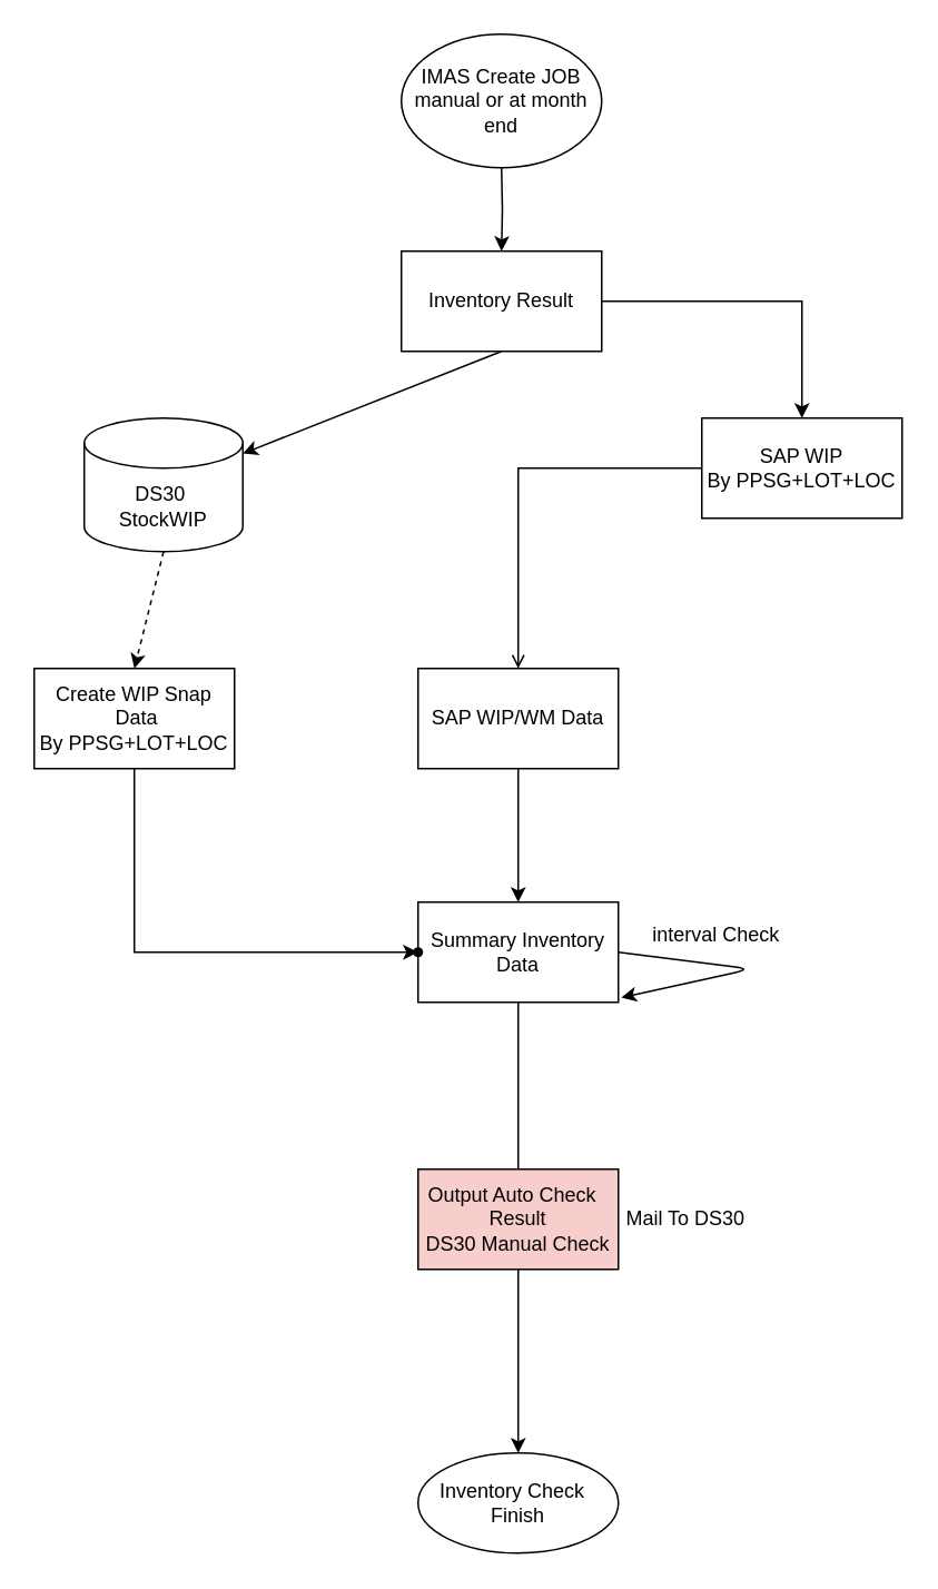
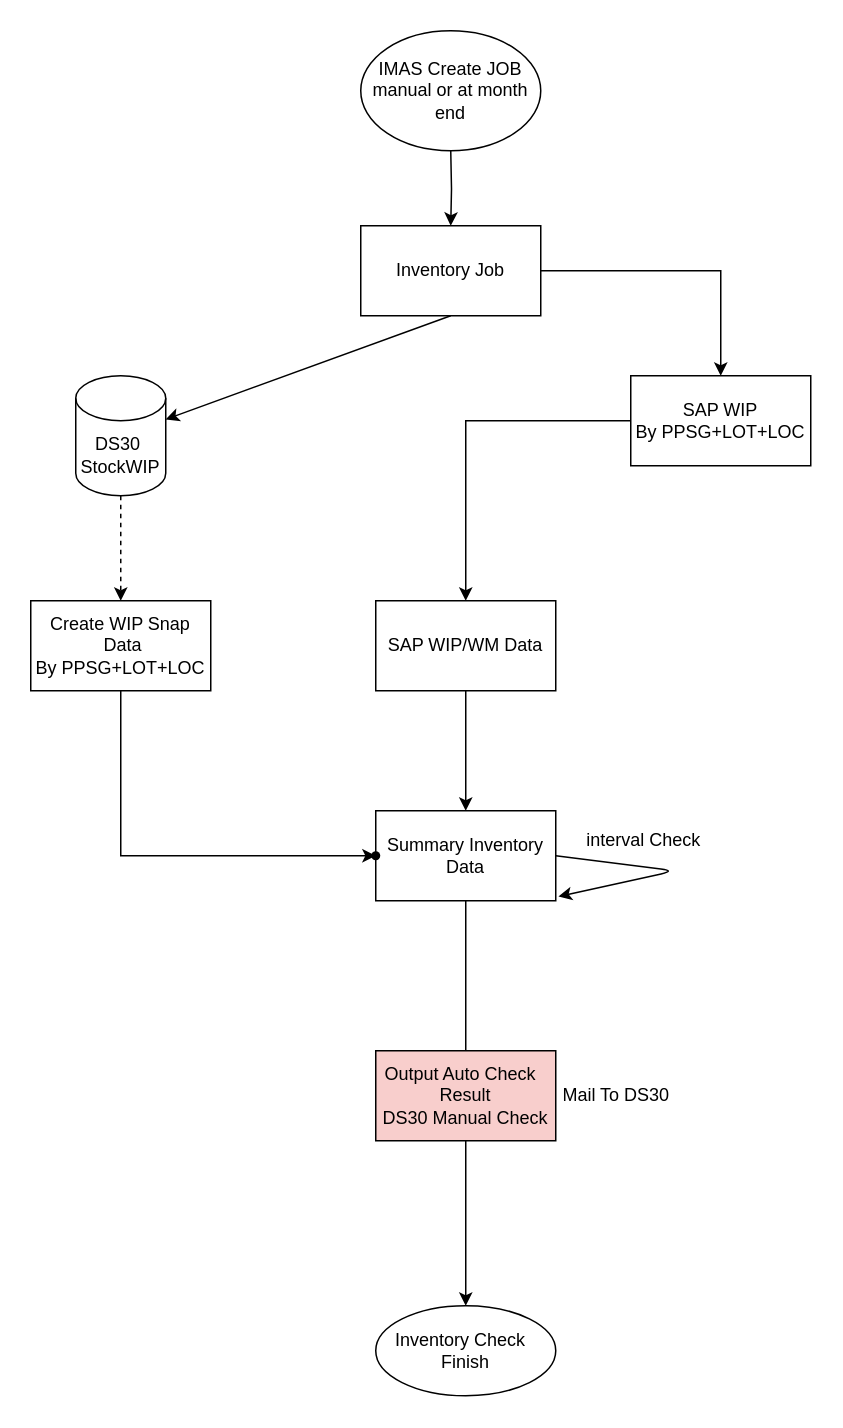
  <mxCell id="0" />
  <mxCell id="1" parent="0" />
  <mxCell id="2" value="" style="edgeStyle=orthogonalEdgeStyle;rounded=0;orthogonalLoop=1;jettySize=auto;html=1;" edge="1" parent="1" target="4"><mxGeometry relative="1" as="geometry"><mxPoint x="300" y="100" as="sourcePoint" /></mxGeometry></mxCell>
  <mxCell id="3" value="" style="edgeStyle=orthogonalEdgeStyle;rounded=0;orthogonalLoop=1;jettySize=auto;html=1;" edge="1" parent="1" source="4" target="11"><mxGeometry relative="1" as="geometry" /></mxCell>
- <mxCell id="4" value="Inventory Result" style="rounded=0;whiteSpace=wrap;html=1;" vertex="1" parent="1"><mxGeometry x="240" y="150" width="120" height="60" as="geometry" /></mxCell>
- <mxCell id="5" value="DS30&amp;nbsp;&lt;br&gt;StockWIP" style="shape=cylinder3;whiteSpace=wrap;html=1;boundedLbl=1;backgroundOutline=1;size=15;" vertex="1" parent="1"><mxGeometry x="50" y="250" width="95" height="80" as="geometry" /></mxCell>
+ <mxCell id="4" value="Inventory Job" style="rounded=0;whiteSpace=wrap;html=1;" vertex="1" parent="1"><mxGeometry x="240" y="150" width="120" height="60" as="geometry" /></mxCell>
+ <mxCell id="5" value="DS30&amp;nbsp;&lt;br&gt;StockWIP" style="shape=cylinder3;whiteSpace=wrap;html=1;boundedLbl=1;backgroundOutline=1;size=15;" vertex="1" parent="1"><mxGeometry x="50" y="250" width="60" height="80" as="geometry" /></mxCell>
  <mxCell id="6" value="" style="endArrow=classic;html=1;exitX=0.5;exitY=1;exitDx=0;exitDy=0;" edge="1" parent="1" source="4" target="5"><mxGeometry width="50" height="50" relative="1" as="geometry"><mxPoint x="310" y="430" as="sourcePoint" /><mxPoint x="360" y="380" as="targetPoint" /></mxGeometry></mxCell>
  <mxCell id="7" value="" style="edgeStyle=orthogonalEdgeStyle;rounded=0;orthogonalLoop=1;jettySize=auto;html=1;" edge="1" parent="1" source="8" target="16"><mxGeometry relative="1" as="geometry"><Array as="points"><mxPoint x="80" y="570" /></Array></mxGeometry></mxCell>
  <mxCell id="8" value="Create WIP Snap&lt;br&gt;&amp;nbsp;Data&lt;br&gt;By PPSG+LOT+LOC" style="rounded=0;whiteSpace=wrap;html=1;" vertex="1" parent="1"><mxGeometry x="20" y="400" width="120" height="60" as="geometry" /></mxCell>
  <mxCell id="9" value="" style="endArrow=classic;html=1;exitX=0.5;exitY=1;exitDx=0;exitDy=0;exitPerimeter=0;entryX=0.5;entryY=0;entryDx=0;entryDy=0;dashed=1;" edge="1" parent="1" source="5" target="8"><mxGeometry width="50" height="50" relative="1" as="geometry"><mxPoint x="60" y="370" as="sourcePoint" /><mxPoint x="230" y="330" as="targetPoint" /></mxGeometry></mxCell>
- <mxCell id="10" value="" style="edgeStyle=orthogonalEdgeStyle;rounded=0;orthogonalLoop=1;jettySize=auto;html=1;endArrow=open;" edge="1" parent="1" source="11" target="13"><mxGeometry relative="1" as="geometry" /></mxCell>
+ <mxCell id="10" value="" style="edgeStyle=orthogonalEdgeStyle;rounded=0;orthogonalLoop=1;jettySize=auto;html=1;" edge="1" parent="1" source="11" target="13"><mxGeometry relative="1" as="geometry" /></mxCell>
  <mxCell id="11" value="SAP WIP&lt;br&gt;By PPSG+LOT+LOC" style="whiteSpace=wrap;html=1;rounded=0;" vertex="1" parent="1"><mxGeometry x="420" y="250" width="120" height="60" as="geometry" /></mxCell>
  <mxCell id="12" value="" style="edgeStyle=orthogonalEdgeStyle;rounded=0;orthogonalLoop=1;jettySize=auto;html=1;" edge="1" parent="1" source="13" target="15"><mxGeometry relative="1" as="geometry" /></mxCell>
  <mxCell id="13" value="SAP WIP/WM Data" style="whiteSpace=wrap;html=1;rounded=0;" vertex="1" parent="1"><mxGeometry x="250" y="400" width="120" height="60" as="geometry" /></mxCell>
  <mxCell id="14" value="" style="edgeStyle=orthogonalEdgeStyle;rounded=0;orthogonalLoop=1;jettySize=auto;html=1;" edge="1" parent="1" source="15" target="17"><mxGeometry relative="1" as="geometry" /></mxCell>
  <mxCell id="15" value="Summary Inventory&lt;br&gt;Data" style="whiteSpace=wrap;html=1;rounded=0;" vertex="1" parent="1"><mxGeometry x="250" y="540" width="120" height="60" as="geometry" /></mxCell>
  <mxCell id="16" value="" style="shape=waypoint;size=6;pointerEvents=1;points=[];fillColor=#ffffff;resizable=0;rotatable=0;perimeter=centerPerimeter;snapToPoint=1;rounded=0;" vertex="1" parent="1"><mxGeometry x="230" y="550" width="40" height="40" as="geometry" /></mxCell>
  <mxCell id="17" value="Inventory Check&amp;nbsp;&amp;nbsp;&lt;br&gt;Finish" style="ellipse;whiteSpace=wrap;html=1;rounded=0;" vertex="1" parent="1"><mxGeometry x="250" y="870" width="120" height="60" as="geometry" /></mxCell>
  <mxCell id="18" value="&lt;span&gt;IMAS Create JOB&lt;br&gt;manual or at month end&lt;br&gt;&lt;/span&gt;" style="ellipse;whiteSpace=wrap;html=1;" vertex="1" parent="1"><mxGeometry x="240" y="20" width="120" height="80" as="geometry" /></mxCell>
  <mxCell id="19" value="" style="endArrow=classic;html=1;exitX=1;exitY=0.5;exitDx=0;exitDy=0;entryX=1.015;entryY=0.953;entryDx=0;entryDy=0;entryPerimeter=0;" edge="1" parent="1" source="15" target="15"><mxGeometry width="50" height="50" relative="1" as="geometry"><mxPoint x="400" y="590" as="sourcePoint" /><mxPoint x="460" y="570" as="targetPoint" /><Array as="points"><mxPoint x="450" y="580" /></Array></mxGeometry></mxCell>
  <mxCell id="20" value="interval Check&amp;nbsp;" style="text;html=1;align=center;verticalAlign=middle;resizable=0;points=[];autosize=1;strokeColor=none;" vertex="1" parent="1"><mxGeometry x="385" y="550" width="90" height="20" as="geometry" /></mxCell>
  <mxCell id="21" value="Output Auto Check&amp;nbsp;&amp;nbsp;&lt;br&gt;Result&lt;br&gt;DS30 Manual Check" style="rounded=0;whiteSpace=wrap;html=1;fillColor=#f8cecc;" vertex="1" parent="1"><mxGeometry x="250" y="700" width="120" height="60" as="geometry" /></mxCell>
  <mxCell id="22" value="Mail To DS30" style="text;html=1;align=center;verticalAlign=middle;resizable=0;points=[];autosize=1;strokeColor=none;" vertex="1" parent="1"><mxGeometry x="365" y="720" width="90" height="20" as="geometry" /></mxCell>
